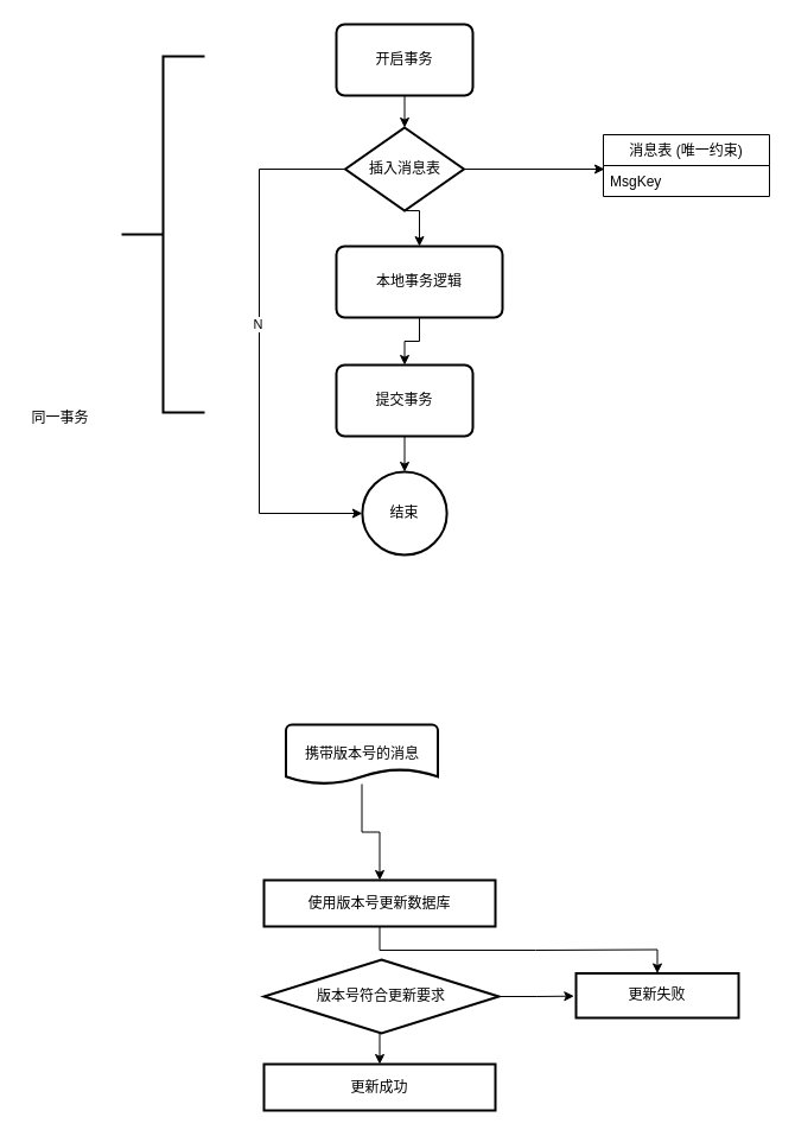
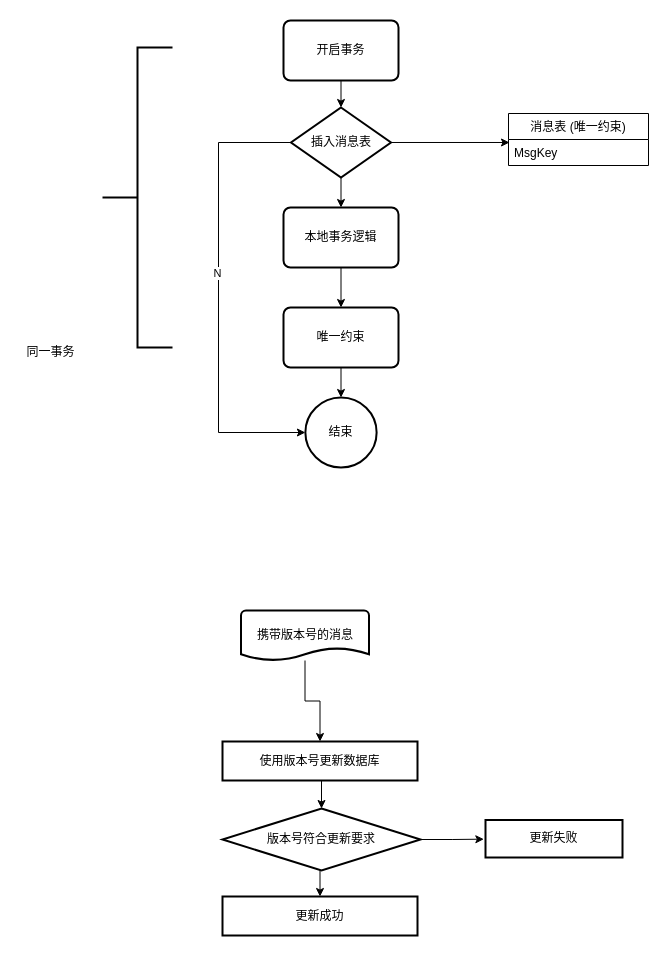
  <mxCell id="0" />
  <mxCell id="1" parent="0" />
  <mxCell id="2" style="edgeStyle=orthogonalEdgeStyle;rounded=0;orthogonalLoop=1;jettySize=auto;html=1;exitX=0.5;exitY=1;exitDx=0;exitDy=0;entryX=0.5;entryY=0;entryDx=0;entryDy=0;entryPerimeter=0;" edge="1" parent="1" source="3" target="12"><mxGeometry relative="1" as="geometry" /></mxCell>
  <mxCell id="3" value="开启事务" style="rounded=1;whiteSpace=wrap;html=1;absoluteArcSize=1;arcSize=14;strokeWidth=2;" vertex="1" parent="1"><mxGeometry x="283" y="20" width="115" height="60" as="geometry" /></mxCell>
  <mxCell id="4" style="edgeStyle=orthogonalEdgeStyle;rounded=0;orthogonalLoop=1;jettySize=auto;html=1;exitX=0.5;exitY=1;exitDx=0;exitDy=0;entryX=0.5;entryY=0;entryDx=0;entryDy=0;" edge="1" parent="1" source="5" target="7"><mxGeometry relative="1" as="geometry" /></mxCell>
- <mxCell id="5" value="本地事务逻辑" style="rounded=1;whiteSpace=wrap;html=1;absoluteArcSize=1;arcSize=14;strokeWidth=2;" vertex="1" parent="1"><mxGeometry x="283" y="207" width="140" height="60" as="geometry" /></mxCell>
+ <mxCell id="5" value="本地事务逻辑" style="rounded=1;whiteSpace=wrap;html=1;absoluteArcSize=1;arcSize=14;strokeWidth=2;" vertex="1" parent="1"><mxGeometry x="283" y="207" width="115" height="60" as="geometry" /></mxCell>
  <mxCell id="6" style="edgeStyle=orthogonalEdgeStyle;rounded=0;orthogonalLoop=1;jettySize=auto;html=1;exitX=0.5;exitY=1;exitDx=0;exitDy=0;entryX=0.5;entryY=0;entryDx=0;entryDy=0;entryPerimeter=0;" edge="1" parent="1" source="7" target="13"><mxGeometry relative="1" as="geometry" /></mxCell>
- <mxCell id="7" value="提交事务" style="rounded=1;whiteSpace=wrap;html=1;absoluteArcSize=1;arcSize=14;strokeWidth=2;" vertex="1" parent="1"><mxGeometry x="283" y="307" width="115" height="60" as="geometry" /></mxCell>
+ <mxCell id="7" value="唯一约束" style="rounded=1;whiteSpace=wrap;html=1;absoluteArcSize=1;arcSize=14;strokeWidth=2;" vertex="1" parent="1"><mxGeometry x="283" y="307" width="115" height="60" as="geometry" /></mxCell>
  <mxCell id="8" style="edgeStyle=orthogonalEdgeStyle;rounded=0;orthogonalLoop=1;jettySize=auto;html=1;entryX=0.007;entryY=0.115;entryDx=0;entryDy=0;entryPerimeter=0;" edge="1" parent="1" source="12" target="15"><mxGeometry relative="1" as="geometry" /></mxCell>
  <mxCell id="9" style="edgeStyle=orthogonalEdgeStyle;rounded=0;orthogonalLoop=1;jettySize=auto;html=1;exitX=0.5;exitY=1;exitDx=0;exitDy=0;exitPerimeter=0;entryX=0.5;entryY=0;entryDx=0;entryDy=0;" edge="1" parent="1" source="12" target="5"><mxGeometry relative="1" as="geometry" /></mxCell>
  <mxCell id="10" style="edgeStyle=orthogonalEdgeStyle;rounded=0;orthogonalLoop=1;jettySize=auto;html=1;exitX=0;exitY=0.5;exitDx=0;exitDy=0;exitPerimeter=0;entryX=0;entryY=0.5;entryDx=0;entryDy=0;entryPerimeter=0;" edge="1" parent="1" source="12" target="13"><mxGeometry relative="1" as="geometry"><Array as="points"><mxPoint x="218" y="142" /><mxPoint x="218" y="432" /></Array></mxGeometry></mxCell>
  <mxCell id="11" value="N" style="edgeLabel;html=1;align=center;verticalAlign=middle;resizable=0;points=[];" vertex="1" connectable="0" parent="10"><mxGeometry x="-0.103" y="-2" relative="1" as="geometry"><mxPoint y="1" as="offset" /></mxGeometry></mxCell>
  <mxCell id="12" value="插入消息表" style="strokeWidth=2;html=1;shape=mxgraph.flowchart.decision;whiteSpace=wrap;" vertex="1" parent="1"><mxGeometry x="290.5" y="107" width="100" height="70" as="geometry" /></mxCell>
  <mxCell id="13" value="结束" style="strokeWidth=2;html=1;shape=mxgraph.flowchart.start_2;whiteSpace=wrap;" vertex="1" parent="1"><mxGeometry x="304.87" y="397" width="71.25" height="70" as="geometry" /></mxCell>
  <mxCell id="14" value="消息表 (唯一约束)" style="swimlane;fontStyle=0;childLayout=stackLayout;horizontal=1;startSize=26;horizontalStack=0;resizeParent=1;resizeParentMax=0;resizeLast=0;collapsible=1;marginBottom=0;" vertex="1" parent="1"><mxGeometry x="508" y="113" width="140" height="52" as="geometry" /></mxCell>
  <mxCell id="15" value="MsgKey" style="text;strokeColor=none;fillColor=none;align=left;verticalAlign=top;spacingLeft=4;spacingRight=4;overflow=hidden;rotatable=0;points=[[0,0.5],[1,0.5]];portConstraint=eastwest;" vertex="1" parent="14"><mxGeometry y="26" width="140" height="26" as="geometry" /></mxCell>
  <mxCell id="16" value="" style="strokeWidth=2;html=1;shape=mxgraph.flowchart.annotation_2;align=left;labelPosition=right;pointerEvents=1;" vertex="1" parent="1"><mxGeometry x="102" y="47" width="70" height="300" as="geometry" /></mxCell>
  <mxCell id="17" value="同一事务" style="text;html=1;align=center;verticalAlign=middle;resizable=0;points=[];autosize=1;strokeColor=none;fillColor=none;" vertex="1" parent="1"><mxGeometry x="20" y="342" width="60" height="20" as="geometry" /></mxCell>
  <mxCell id="18" style="edgeStyle=orthogonalEdgeStyle;rounded=0;orthogonalLoop=1;jettySize=auto;html=1;" edge="1" parent="1" source="19" target="21"><mxGeometry relative="1" as="geometry" /></mxCell>
  <mxCell id="19" value="&lt;span&gt;携带版本号的消息&lt;/span&gt;" style="strokeWidth=2;html=1;shape=mxgraph.flowchart.document2;whiteSpace=wrap;size=0.25;" vertex="1" parent="1"><mxGeometry x="240.5" y="610" width="128" height="50" as="geometry" /></mxCell>
- <mxCell id="20" style="edgeStyle=orthogonalEdgeStyle;rounded=0;orthogonalLoop=1;jettySize=auto;html=1;exitX=0.5;exitY=1;exitDx=0;exitDy=0;" edge="1" parent="1" source="21" target="26"><mxGeometry relative="1" as="geometry" /></mxCell>
+ <mxCell id="20" style="edgeStyle=orthogonalEdgeStyle;rounded=0;orthogonalLoop=1;jettySize=auto;html=1;exitX=0.5;exitY=1;exitDx=0;exitDy=0;entryX=0.5;entryY=0;entryDx=0;entryDy=0;entryPerimeter=0;" edge="1" parent="1" source="21" target="24"><mxGeometry relative="1" as="geometry" /></mxCell>
  <mxCell id="21" value="使用版本号更新数据库" style="whiteSpace=wrap;html=1;strokeWidth=2;" vertex="1" parent="1"><mxGeometry x="222" y="741" width="195" height="39" as="geometry" /></mxCell>
  <mxCell id="22" style="edgeStyle=orthogonalEdgeStyle;rounded=0;orthogonalLoop=1;jettySize=auto;html=1;exitX=0.5;exitY=1;exitDx=0;exitDy=0;exitPerimeter=0;entryX=0.5;entryY=0;entryDx=0;entryDy=0;" edge="1" parent="1" source="24" target="25"><mxGeometry relative="1" as="geometry" /></mxCell>
  <mxCell id="23" style="edgeStyle=orthogonalEdgeStyle;rounded=0;orthogonalLoop=1;jettySize=auto;html=1;exitX=1;exitY=0.5;exitDx=0;exitDy=0;exitPerimeter=0;" edge="1" parent="1" source="24"><mxGeometry relative="1" as="geometry"><mxPoint x="483.333" y="838.667" as="targetPoint" /></mxGeometry></mxCell>
  <mxCell id="24" value="版本号符合更新要求" style="strokeWidth=2;html=1;shape=mxgraph.flowchart.decision;whiteSpace=wrap;" vertex="1" parent="1"><mxGeometry x="222" y="808" width="198" height="62" as="geometry" /></mxCell>
  <mxCell id="25" value="更新成功" style="whiteSpace=wrap;html=1;strokeWidth=2;" vertex="1" parent="1"><mxGeometry x="222" y="896" width="195" height="39" as="geometry" /></mxCell>
  <mxCell id="26" value="更新失败" style="whiteSpace=wrap;html=1;strokeWidth=2;" vertex="1" parent="1"><mxGeometry x="485" y="819.5" width="137" height="37.5" as="geometry" /></mxCell>
